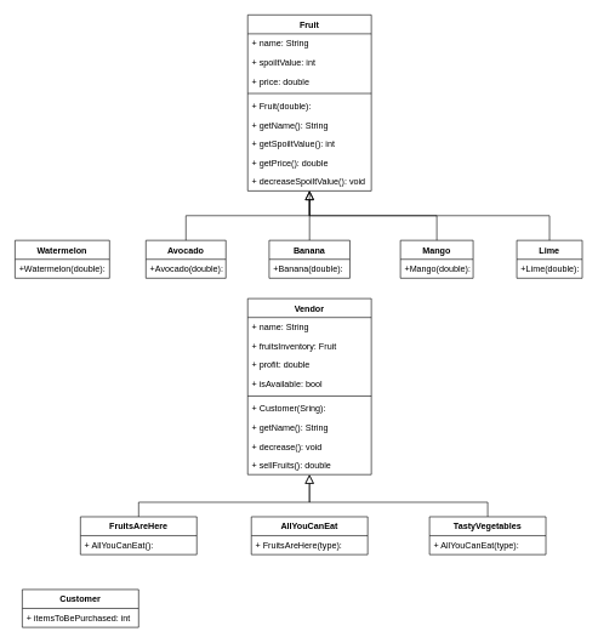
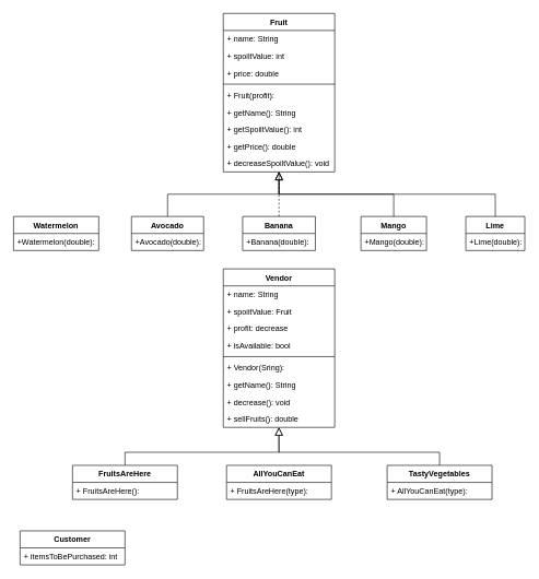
  <mxCell id="0" />
  <mxCell id="1" parent="0" />
  <mxCell id="2" value="Fruit" style="swimlane;fontStyle=1;align=center;verticalAlign=top;childLayout=stackLayout;horizontal=1;startSize=26;horizontalStack=0;resizeParent=1;resizeParentMax=0;resizeLast=0;collapsible=1;marginBottom=0;" parent="1" vertex="1"><mxGeometry x="340" y="20" width="170" height="242" as="geometry" /></mxCell>
  <mxCell id="3" value="+ name: String" style="text;strokeColor=none;fillColor=none;align=left;verticalAlign=top;spacingLeft=4;spacingRight=4;overflow=hidden;rotatable=0;points=[[0,0.5],[1,0.5]];portConstraint=eastwest;" parent="2" vertex="1"><mxGeometry y="26" width="170" height="26" as="geometry" /></mxCell>
  <mxCell id="4" value="+ spoiltValue: int" style="text;strokeColor=none;fillColor=none;align=left;verticalAlign=top;spacingLeft=4;spacingRight=4;overflow=hidden;rotatable=0;points=[[0,0.5],[1,0.5]];portConstraint=eastwest;" parent="2" vertex="1"><mxGeometry y="52" width="170" height="26" as="geometry" /></mxCell>
  <mxCell id="5" value="+ price: double" style="text;strokeColor=none;fillColor=none;align=left;verticalAlign=top;spacingLeft=4;spacingRight=4;overflow=hidden;rotatable=0;points=[[0,0.5],[1,0.5]];portConstraint=eastwest;" parent="2" vertex="1"><mxGeometry y="78" width="170" height="26" as="geometry" /></mxCell>
  <mxCell id="6" value="" style="line;strokeWidth=1;fillColor=none;align=left;verticalAlign=middle;spacingTop=-1;spacingLeft=3;spacingRight=3;rotatable=0;labelPosition=right;points=[];portConstraint=eastwest;strokeColor=inherit;" parent="2" vertex="1"><mxGeometry y="104" width="170" height="8" as="geometry" /></mxCell>
- <mxCell id="7" value="+ Fruit(double):" style="text;strokeColor=none;fillColor=none;align=left;verticalAlign=top;spacingLeft=4;spacingRight=4;overflow=hidden;rotatable=0;points=[[0,0.5],[1,0.5]];portConstraint=eastwest;" parent="2" vertex="1"><mxGeometry y="112" width="170" height="26" as="geometry" /></mxCell>
+ <mxCell id="7" value="+ Fruit(profit):" style="text;strokeColor=none;fillColor=none;align=left;verticalAlign=top;spacingLeft=4;spacingRight=4;overflow=hidden;rotatable=0;points=[[0,0.5],[1,0.5]];portConstraint=eastwest;" parent="2" vertex="1"><mxGeometry y="112" width="170" height="26" as="geometry" /></mxCell>
  <mxCell id="8" value="+ getName(): String" style="text;strokeColor=none;fillColor=none;align=left;verticalAlign=top;spacingLeft=4;spacingRight=4;overflow=hidden;rotatable=0;points=[[0,0.5],[1,0.5]];portConstraint=eastwest;" parent="2" vertex="1"><mxGeometry y="138" width="170" height="26" as="geometry" /></mxCell>
  <mxCell id="9" value="+ getSpoiltValue(): int" style="text;strokeColor=none;fillColor=none;align=left;verticalAlign=top;spacingLeft=4;spacingRight=4;overflow=hidden;rotatable=0;points=[[0,0.5],[1,0.5]];portConstraint=eastwest;" parent="2" vertex="1"><mxGeometry y="164" width="170" height="26" as="geometry" /></mxCell>
  <mxCell id="10" value="+ getPrice(): double" style="text;strokeColor=none;fillColor=none;align=left;verticalAlign=top;spacingLeft=4;spacingRight=4;overflow=hidden;rotatable=0;points=[[0,0.5],[1,0.5]];portConstraint=eastwest;" parent="2" vertex="1"><mxGeometry y="190" width="170" height="26" as="geometry" /></mxCell>
  <mxCell id="11" value="+ decreaseSpoiltValue(): void" style="text;strokeColor=none;fillColor=none;align=left;verticalAlign=top;spacingLeft=4;spacingRight=4;overflow=hidden;rotatable=0;points=[[0,0.5],[1,0.5]];portConstraint=eastwest;" parent="2" vertex="1"><mxGeometry y="216" width="170" height="26" as="geometry" /></mxCell>
- <mxCell id="12" value="" style="endArrow=block;endSize=10;endFill=0;shadow=0;strokeWidth=1;rounded=0;edgeStyle=elbowEdgeStyle;elbow=vertical;exitX=0.5;exitY=0;exitDx=0;exitDy=0;entryX=0.5;entryY=1.006;entryDx=0;entryDy=0;entryPerimeter=0;" parent="1" source="15" target="11" edge="1"><mxGeometry width="160" relative="1" as="geometry"><mxPoint x="280" y="350" as="sourcePoint" /><mxPoint x="230" y="280" as="targetPoint" /></mxGeometry></mxCell>
+ <mxCell id="12" value="" style="endArrow=block;endSize=10;endFill=0;shadow=0;strokeWidth=1;rounded=0;edgeStyle=elbowEdgeStyle;elbow=vertical;exitX=0.5;exitY=0;exitDx=0;exitDy=0;entryX=0.5;entryY=1.006;entryDx=0;entryDy=0;entryPerimeter=0;dashed=1;" parent="1" source="15" target="11" edge="1"><mxGeometry width="160" relative="1" as="geometry"><mxPoint x="280" y="350" as="sourcePoint" /><mxPoint x="230" y="280" as="targetPoint" /></mxGeometry></mxCell>
  <mxCell id="13" value="Watermelon" style="swimlane;fontStyle=1;align=center;verticalAlign=top;childLayout=stackLayout;horizontal=1;startSize=26;horizontalStack=0;resizeParent=1;resizeLast=0;collapsible=1;marginBottom=0;rounded=0;shadow=0;strokeWidth=1;" parent="1" vertex="1"><mxGeometry x="20" y="330" width="130" height="52" as="geometry"><mxRectangle x="130" y="380" width="160" height="26" as="alternateBounds" /></mxGeometry></mxCell>
  <mxCell id="14" value="+Watermelon(double):" style="text;align=left;verticalAlign=top;spacingLeft=4;spacingRight=4;overflow=hidden;rotatable=0;points=[[0,0.5],[1,0.5]];portConstraint=eastwest;fontStyle=0" parent="13" vertex="1"><mxGeometry y="26" width="130" height="26" as="geometry" /></mxCell>
  <mxCell id="15" value="Banana" style="swimlane;fontStyle=1;align=center;verticalAlign=top;childLayout=stackLayout;horizontal=1;startSize=26;horizontalStack=0;resizeParent=1;resizeLast=0;collapsible=1;marginBottom=0;rounded=0;shadow=0;strokeWidth=1;" parent="1" vertex="1"><mxGeometry x="369.5" y="330" width="111" height="52" as="geometry"><mxRectangle x="130" y="380" width="160" height="26" as="alternateBounds" /></mxGeometry></mxCell>
  <mxCell id="16" value="+Banana(double):" style="text;align=left;verticalAlign=top;spacingLeft=4;spacingRight=4;overflow=hidden;rotatable=0;points=[[0,0.5],[1,0.5]];portConstraint=eastwest;fontStyle=0" parent="15" vertex="1"><mxGeometry y="26" width="111" height="26" as="geometry" /></mxCell>
  <mxCell id="17" value="Lime" style="swimlane;fontStyle=1;align=center;verticalAlign=top;childLayout=stackLayout;horizontal=1;startSize=26;horizontalStack=0;resizeParent=1;resizeLast=0;collapsible=1;marginBottom=0;rounded=0;shadow=0;strokeWidth=1;" parent="1" vertex="1"><mxGeometry x="710" y="330" width="90" height="52" as="geometry"><mxRectangle x="130" y="380" width="160" height="26" as="alternateBounds" /></mxGeometry></mxCell>
  <mxCell id="18" value="+Lime(double):" style="text;align=left;verticalAlign=top;spacingLeft=4;spacingRight=4;overflow=hidden;rotatable=0;points=[[0,0.5],[1,0.5]];portConstraint=eastwest;fontStyle=0" parent="17" vertex="1"><mxGeometry y="26" width="90" height="26" as="geometry" /></mxCell>
  <mxCell id="19" value="Mango" style="swimlane;fontStyle=1;align=center;verticalAlign=top;childLayout=stackLayout;horizontal=1;startSize=26;horizontalStack=0;resizeParent=1;resizeLast=0;collapsible=1;marginBottom=0;rounded=0;shadow=0;strokeWidth=1;" parent="1" vertex="1"><mxGeometry x="550" y="330" width="100" height="52" as="geometry"><mxRectangle x="130" y="380" width="160" height="26" as="alternateBounds" /></mxGeometry></mxCell>
  <mxCell id="20" value="+Mango(double):" style="text;align=left;verticalAlign=top;spacingLeft=4;spacingRight=4;overflow=hidden;rotatable=0;points=[[0,0.5],[1,0.5]];portConstraint=eastwest;fontStyle=0" parent="19" vertex="1"><mxGeometry y="26" width="100" height="26" as="geometry" /></mxCell>
  <mxCell id="21" value="Avocado" style="swimlane;fontStyle=1;align=center;verticalAlign=top;childLayout=stackLayout;horizontal=1;startSize=26;horizontalStack=0;resizeParent=1;resizeLast=0;collapsible=1;marginBottom=0;rounded=0;shadow=0;strokeWidth=1;" parent="1" vertex="1"><mxGeometry x="200" y="330" width="110" height="52" as="geometry"><mxRectangle x="130" y="380" width="160" height="26" as="alternateBounds" /></mxGeometry></mxCell>
  <mxCell id="22" value="+Avocado(double):" style="text;align=left;verticalAlign=top;spacingLeft=4;spacingRight=4;overflow=hidden;rotatable=0;points=[[0,0.5],[1,0.5]];portConstraint=eastwest;fontStyle=0" parent="21" vertex="1"><mxGeometry y="26" width="110" height="26" as="geometry" /></mxCell>
  <mxCell id="23" value="" style="endArrow=block;endSize=10;endFill=0;shadow=0;strokeWidth=1;rounded=0;edgeStyle=elbowEdgeStyle;elbow=vertical;exitX=0.5;exitY=0;exitDx=0;exitDy=0;entryX=0.5;entryY=0.991;entryDx=0;entryDy=0;entryPerimeter=0;" parent="1" source="17" target="11" edge="1"><mxGeometry width="160" relative="1" as="geometry"><mxPoint x="370" y="338" as="sourcePoint" /><mxPoint x="250" y="280" as="targetPoint" /></mxGeometry></mxCell>
  <mxCell id="24" value="" style="endArrow=none;endSize=10;endFill=0;shadow=0;strokeWidth=1;rounded=0;edgeStyle=elbowEdgeStyle;elbow=vertical;exitX=0.5;exitY=0;exitDx=0;exitDy=0;entryX=0.5;entryY=0.996;entryDx=0;entryDy=0;entryPerimeter=0;" parent="1" source="21" target="11" edge="1"><mxGeometry width="160" relative="1" as="geometry"><mxPoint x="105" y="360" as="sourcePoint" /><mxPoint x="245" y="282" as="targetPoint" /></mxGeometry></mxCell>
  <mxCell id="25" value="" style="endArrow=block;endSize=10;endFill=0;shadow=0;strokeWidth=1;rounded=0;edgeStyle=elbowEdgeStyle;elbow=vertical;exitX=0.5;exitY=0;exitDx=0;exitDy=0;entryX=0.5;entryY=1.002;entryDx=0;entryDy=0;entryPerimeter=0;" parent="1" source="19" target="11" edge="1"><mxGeometry width="160" relative="1" as="geometry"><mxPoint x="405" y="360" as="sourcePoint" /><mxPoint x="245" y="281.766" as="targetPoint" /></mxGeometry></mxCell>
  <mxCell id="26" value="Vendor" style="swimlane;fontStyle=1;align=center;verticalAlign=top;childLayout=stackLayout;horizontal=1;startSize=26;horizontalStack=0;resizeParent=1;resizeParentMax=0;resizeLast=0;collapsible=1;marginBottom=0;" vertex="1" parent="1"><mxGeometry x="340" y="410" width="170" height="242" as="geometry" /></mxCell>
  <mxCell id="27" value="+ name: String" style="text;strokeColor=none;fillColor=none;align=left;verticalAlign=top;spacingLeft=4;spacingRight=4;overflow=hidden;rotatable=0;points=[[0,0.5],[1,0.5]];portConstraint=eastwest;" vertex="1" parent="26"><mxGeometry y="26" width="170" height="26" as="geometry" /></mxCell>
- <mxCell id="28" value="+ fruitsInventory: Fruit" style="text;strokeColor=none;fillColor=none;align=left;verticalAlign=top;spacingLeft=4;spacingRight=4;overflow=hidden;rotatable=0;points=[[0,0.5],[1,0.5]];portConstraint=eastwest;" vertex="1" parent="26"><mxGeometry y="52" width="170" height="26" as="geometry" /></mxCell>
- <mxCell id="29" value="+ profit: double" style="text;strokeColor=none;fillColor=none;align=left;verticalAlign=top;spacingLeft=4;spacingRight=4;overflow=hidden;rotatable=0;points=[[0,0.5],[1,0.5]];portConstraint=eastwest;" vertex="1" parent="26"><mxGeometry y="78" width="170" height="26" as="geometry" /></mxCell>
+ <mxCell id="28" value="+ spoiltValue: Fruit" style="text;strokeColor=none;fillColor=none;align=left;verticalAlign=top;spacingLeft=4;spacingRight=4;overflow=hidden;rotatable=0;points=[[0,0.5],[1,0.5]];portConstraint=eastwest;" vertex="1" parent="26"><mxGeometry y="52" width="170" height="26" as="geometry" /></mxCell>
+ <mxCell id="29" value="+ profit: decrease" style="text;strokeColor=none;fillColor=none;align=left;verticalAlign=top;spacingLeft=4;spacingRight=4;overflow=hidden;rotatable=0;points=[[0,0.5],[1,0.5]];portConstraint=eastwest;" vertex="1" parent="26"><mxGeometry y="78" width="170" height="26" as="geometry" /></mxCell>
  <mxCell id="30" value="+ isAvailable: bool" style="text;strokeColor=none;fillColor=none;align=left;verticalAlign=top;spacingLeft=4;spacingRight=4;overflow=hidden;rotatable=0;points=[[0,0.5],[1,0.5]];portConstraint=eastwest;" vertex="1" parent="26"><mxGeometry y="104" width="170" height="26" as="geometry" /></mxCell>
  <mxCell id="31" value="" style="line;strokeWidth=1;fillColor=none;align=left;verticalAlign=middle;spacingTop=-1;spacingLeft=3;spacingRight=3;rotatable=0;labelPosition=right;points=[];portConstraint=eastwest;strokeColor=inherit;" vertex="1" parent="26"><mxGeometry y="130" width="170" height="8" as="geometry" /></mxCell>
- <mxCell id="32" value="+ Customer(Sring):" style="text;strokeColor=none;fillColor=none;align=left;verticalAlign=top;spacingLeft=4;spacingRight=4;overflow=hidden;rotatable=0;points=[[0,0.5],[1,0.5]];portConstraint=eastwest;" vertex="1" parent="26"><mxGeometry y="138" width="170" height="26" as="geometry" /></mxCell>
+ <mxCell id="32" value="+ Vendor(Sring):" style="text;strokeColor=none;fillColor=none;align=left;verticalAlign=top;spacingLeft=4;spacingRight=4;overflow=hidden;rotatable=0;points=[[0,0.5],[1,0.5]];portConstraint=eastwest;" vertex="1" parent="26"><mxGeometry y="138" width="170" height="26" as="geometry" /></mxCell>
  <mxCell id="33" value="+ getName(): String" style="text;strokeColor=none;fillColor=none;align=left;verticalAlign=top;spacingLeft=4;spacingRight=4;overflow=hidden;rotatable=0;points=[[0,0.5],[1,0.5]];portConstraint=eastwest;" vertex="1" parent="26"><mxGeometry y="164" width="170" height="26" as="geometry" /></mxCell>
  <mxCell id="34" value="+ decrease(): void" style="text;strokeColor=none;fillColor=none;align=left;verticalAlign=top;spacingLeft=4;spacingRight=4;overflow=hidden;rotatable=0;points=[[0,0.5],[1,0.5]];portConstraint=eastwest;" vertex="1" parent="26"><mxGeometry y="190" width="170" height="26" as="geometry" /></mxCell>
  <mxCell id="35" value="+ sellFruits(): double" style="text;strokeColor=none;fillColor=none;align=left;verticalAlign=top;spacingLeft=4;spacingRight=4;overflow=hidden;rotatable=0;points=[[0,0.5],[1,0.5]];portConstraint=eastwest;" vertex="1" parent="26"><mxGeometry y="216" width="170" height="26" as="geometry" /></mxCell>
  <mxCell id="36" value="FruitsAreHere" style="swimlane;fontStyle=1;align=center;verticalAlign=top;childLayout=stackLayout;horizontal=1;startSize=26;horizontalStack=0;resizeParent=1;resizeParentMax=0;resizeLast=0;collapsible=1;marginBottom=0;" vertex="1" parent="1"><mxGeometry x="110" y="710" width="160" height="52" as="geometry" /></mxCell>
- <mxCell id="37" value="+ AllYouCanEat():" style="text;strokeColor=none;fillColor=none;align=left;verticalAlign=top;spacingLeft=4;spacingRight=4;overflow=hidden;rotatable=0;points=[[0,0.5],[1,0.5]];portConstraint=eastwest;" vertex="1" parent="36"><mxGeometry y="26" width="160" height="26" as="geometry" /></mxCell>
+ <mxCell id="37" value="+ FruitsAreHere():" style="text;strokeColor=none;fillColor=none;align=left;verticalAlign=top;spacingLeft=4;spacingRight=4;overflow=hidden;rotatable=0;points=[[0,0.5],[1,0.5]];portConstraint=eastwest;" vertex="1" parent="36"><mxGeometry y="26" width="160" height="26" as="geometry" /></mxCell>
  <mxCell id="38" value="" style="endArrow=block;endSize=10;endFill=0;shadow=0;strokeWidth=1;rounded=0;edgeStyle=elbowEdgeStyle;elbow=vertical;exitX=0.5;exitY=0;exitDx=0;exitDy=0;entryX=0.5;entryY=1;entryDx=0;entryDy=0;" edge="1" parent="1" source="36" target="26"><mxGeometry width="160" relative="1" as="geometry"><mxPoint x="-30" y="748.1" as="sourcePoint" /><mxPoint x="140" y="679.996" as="targetPoint" /><Array as="points"><mxPoint x="290" y="690" /><mxPoint x="190" y="670" /><mxPoint x="90" y="690" /></Array></mxGeometry></mxCell>
  <mxCell id="39" value="AllYouCanEat" style="swimlane;fontStyle=1;align=center;verticalAlign=top;childLayout=stackLayout;horizontal=1;startSize=26;horizontalStack=0;resizeParent=1;resizeParentMax=0;resizeLast=0;collapsible=1;marginBottom=0;" vertex="1" parent="1"><mxGeometry x="345" y="710" width="160" height="52" as="geometry" /></mxCell>
  <mxCell id="40" value="+ FruitsAreHere(type):" style="text;strokeColor=none;fillColor=none;align=left;verticalAlign=top;spacingLeft=4;spacingRight=4;overflow=hidden;rotatable=0;points=[[0,0.5],[1,0.5]];portConstraint=eastwest;" vertex="1" parent="39"><mxGeometry y="26" width="160" height="26" as="geometry" /></mxCell>
  <mxCell id="41" value="TastyVegetables" style="swimlane;fontStyle=1;align=center;verticalAlign=top;childLayout=stackLayout;horizontal=1;startSize=26;horizontalStack=0;resizeParent=1;resizeParentMax=0;resizeLast=0;collapsible=1;marginBottom=0;" vertex="1" parent="1"><mxGeometry x="590" y="710" width="160" height="52" as="geometry" /></mxCell>
  <mxCell id="42" value="+ AllYouCanEat(type):" style="text;strokeColor=none;fillColor=none;align=left;verticalAlign=top;spacingLeft=4;spacingRight=4;overflow=hidden;rotatable=0;points=[[0,0.5],[1,0.5]];portConstraint=eastwest;" vertex="1" parent="41"><mxGeometry y="26" width="160" height="26" as="geometry" /></mxCell>
  <mxCell id="43" value="" style="endArrow=block;endSize=10;endFill=0;shadow=0;strokeWidth=1;rounded=0;edgeStyle=elbowEdgeStyle;elbow=vertical;exitX=0.5;exitY=0;exitDx=0;exitDy=0;entryX=0.499;entryY=0.999;entryDx=0;entryDy=0;entryPerimeter=0;" edge="1" parent="1" source="41" target="35"><mxGeometry width="160" relative="1" as="geometry"><mxPoint x="370" y="800" as="sourcePoint" /><mxPoint x="125" y="662.182" as="targetPoint" /><Array as="points"><mxPoint x="340" y="690" /><mxPoint x="110" y="710" /></Array></mxGeometry></mxCell>
  <mxCell id="44" value="Customer" style="swimlane;fontStyle=1;align=center;verticalAlign=top;childLayout=stackLayout;horizontal=1;startSize=26;horizontalStack=0;resizeParent=1;resizeParentMax=0;resizeLast=0;collapsible=1;marginBottom=0;" vertex="1" parent="1"><mxGeometry x="30" y="810" width="160" height="52" as="geometry" /></mxCell>
  <mxCell id="45" value="+ itemsToBePurchased: int" style="text;strokeColor=none;fillColor=none;align=left;verticalAlign=top;spacingLeft=4;spacingRight=4;overflow=hidden;rotatable=0;points=[[0,0.5],[1,0.5]];portConstraint=eastwest;" vertex="1" parent="44"><mxGeometry y="26" width="160" height="26" as="geometry" /></mxCell>
